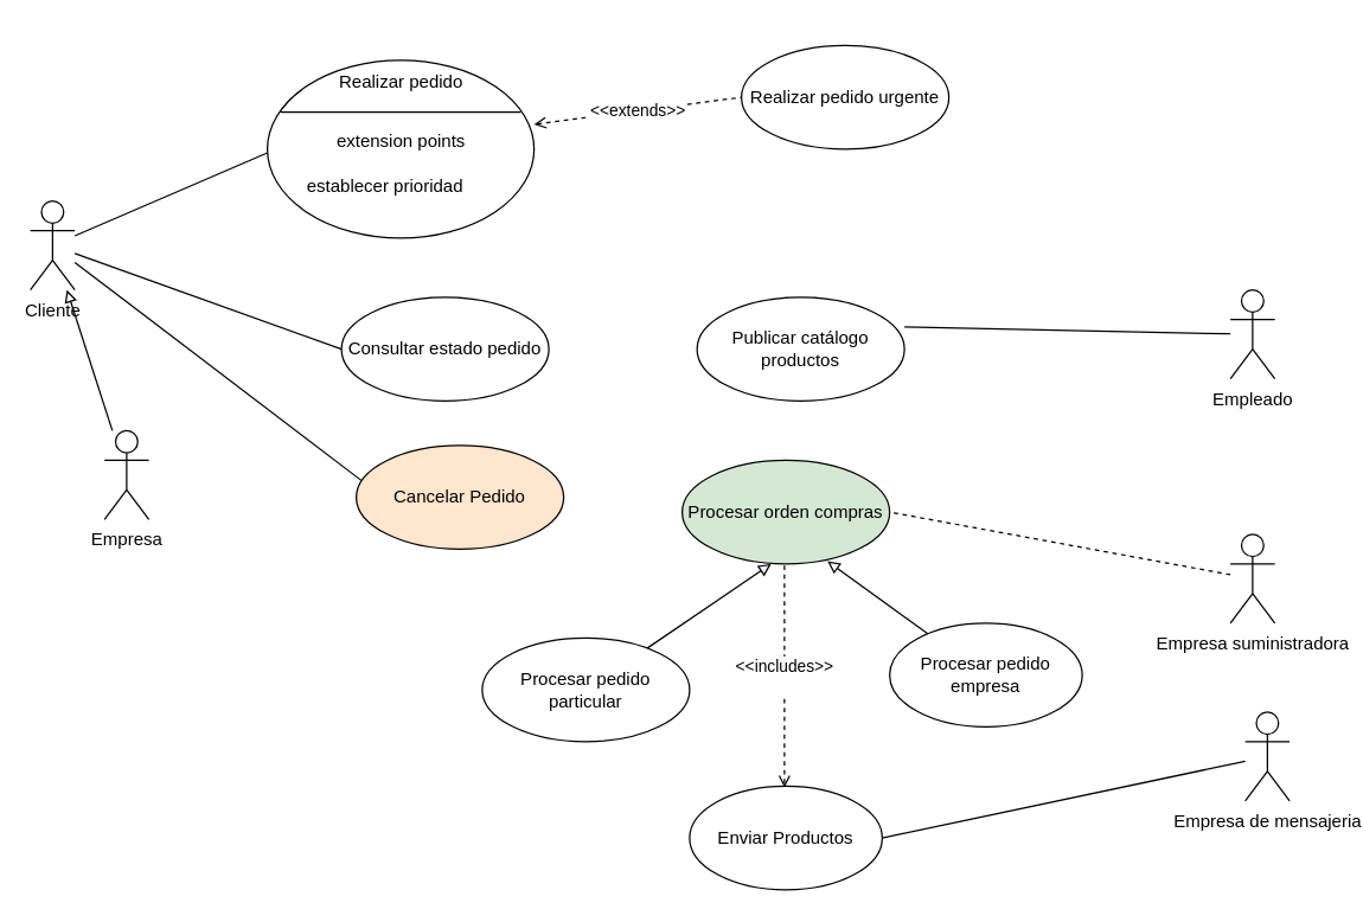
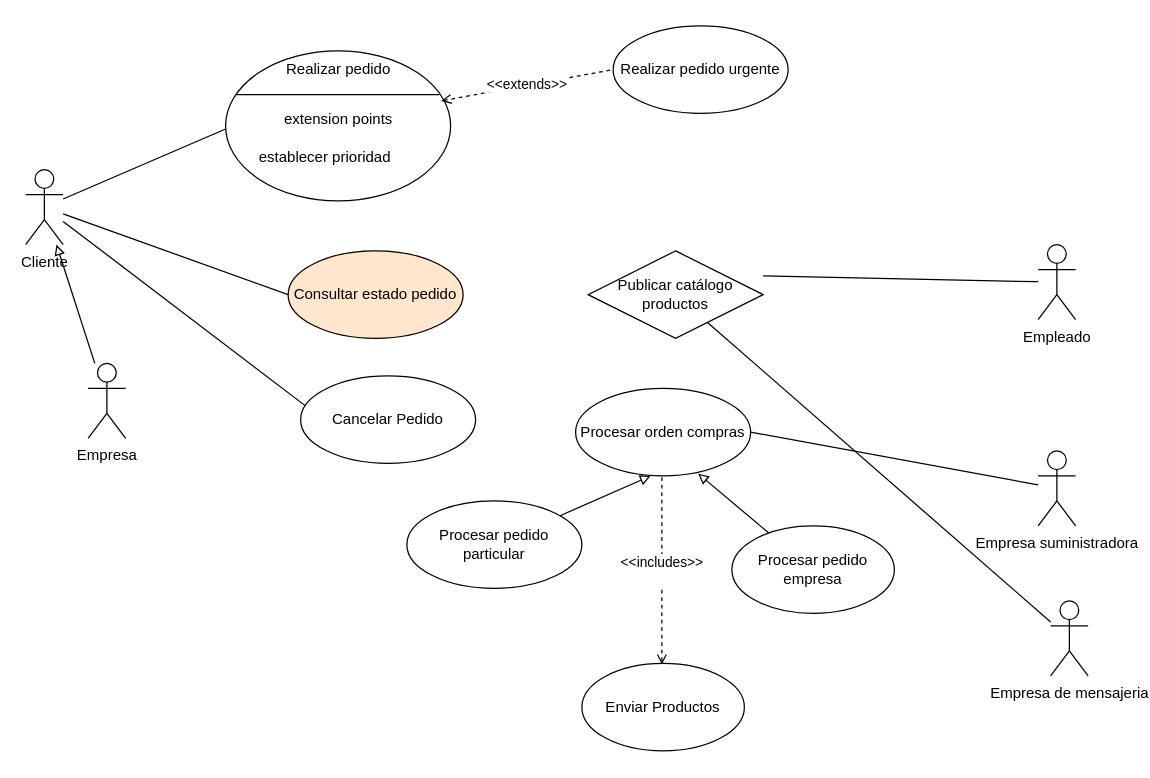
  <mxCell id="0" />
  <mxCell id="1" parent="0" />
  <mxCell id="2" style="edgeStyle=none;rounded=0;orthogonalLoop=1;jettySize=auto;html=1;entryX=0;entryY=0.75;entryDx=0;entryDy=0;endArrow=none;endFill=0;" edge="1" parent="1" source="5" target="13"><mxGeometry relative="1" as="geometry" /></mxCell>
  <mxCell id="3" style="edgeStyle=none;rounded=0;orthogonalLoop=1;jettySize=auto;html=1;entryX=0;entryY=0.5;entryDx=0;entryDy=0;endArrow=none;endFill=0;" edge="1" parent="1" source="5" target="8"><mxGeometry relative="1" as="geometry" /></mxCell>
  <mxCell id="4" style="edgeStyle=none;rounded=0;orthogonalLoop=1;jettySize=auto;html=1;entryX=0.026;entryY=0.34;entryDx=0;entryDy=0;entryPerimeter=0;endArrow=none;endFill=0;" edge="1" parent="1" source="5" target="9"><mxGeometry relative="1" as="geometry" /></mxCell>
  <mxCell id="5" value="Cliente" style="shape=umlActor;verticalLabelPosition=bottom;verticalAlign=top;html=1;" vertex="1" parent="1"><mxGeometry x="20" y="135" width="30" height="60" as="geometry" /></mxCell>
  <mxCell id="6" style="edgeStyle=none;rounded=0;orthogonalLoop=1;jettySize=auto;html=1;endArrow=block;endFill=0;" edge="1" parent="1" source="7" target="5"><mxGeometry relative="1" as="geometry" /></mxCell>
  <mxCell id="7" value="Empresa" style="shape=umlActor;verticalLabelPosition=bottom;verticalAlign=top;html=1;" vertex="1" parent="1"><mxGeometry x="70" y="290" width="30" height="60" as="geometry" /></mxCell>
- <mxCell id="8" value="Consultar estado pedido" style="ellipse;whiteSpace=wrap;html=1;" vertex="1" parent="1"><mxGeometry x="230" y="200" width="140" height="70" as="geometry" /></mxCell>
- <mxCell id="9" value="Cancelar Pedido" style="ellipse;whiteSpace=wrap;html=1;fillColor=#ffe6cc;" vertex="1" parent="1"><mxGeometry x="240" y="300" width="140" height="70" as="geometry" /></mxCell>
+ <mxCell id="8" value="Consultar estado pedido" style="ellipse;whiteSpace=wrap;html=1;fillColor=#ffe6cc;" vertex="1" parent="1"><mxGeometry x="230" y="200" width="140" height="70" as="geometry" /></mxCell>
+ <mxCell id="9" value="Cancelar Pedido" style="ellipse;whiteSpace=wrap;html=1;" vertex="1" parent="1"><mxGeometry x="240" y="300" width="140" height="70" as="geometry" /></mxCell>
  <mxCell id="10" value="" style="shape=ellipse;container=1;horizontal=1;horizontalStack=0;resizeParent=1;resizeParentMax=0;resizeLast=0;html=1;dashed=0;collapsible=0;" vertex="1" parent="1"><mxGeometry x="180" y="40" width="180" height="120" as="geometry" /></mxCell>
  <mxCell id="11" value="Realizar pedido" style="html=1;strokeColor=none;fillColor=none;align=center;verticalAlign=middle;rotatable=0;" vertex="1" parent="10"><mxGeometry width="180" height="30" as="geometry" /></mxCell>
  <mxCell id="12" value="" style="line;strokeWidth=1;fillColor=none;rotatable=0;labelPosition=right;points=[];portConstraint=eastwest;dashed=0;resizeWidth=1;" vertex="1" parent="10"><mxGeometry x="9" y="30" width="162" height="10" as="geometry" /></mxCell>
  <mxCell id="13" value="extension points" style="text;html=1;align=center;verticalAlign=middle;rotatable=0;" vertex="1" parent="10"><mxGeometry y="40" width="180" height="30" as="geometry" /></mxCell>
  <mxCell id="14" value="establecer prioridad" style="text;html=1;align=left;verticalAlign=middle;rotatable=0;spacingLeft=25;" vertex="1" parent="10"><mxGeometry y="70" width="180" height="30" as="geometry" /></mxCell>
- <mxCell id="15" value="Realizar pedido urgente" style="ellipse;whiteSpace=wrap;html=1;" vertex="1" parent="1"><mxGeometry x="500" y="30" width="140" height="70" as="geometry" /></mxCell>
+ <mxCell id="15" value="Realizar pedido urgente" style="ellipse;whiteSpace=wrap;html=1;" vertex="1" parent="1"><mxGeometry x="490" y="20" width="140" height="70" as="geometry" /></mxCell>
  <mxCell id="16" value="&amp;lt;&amp;lt;extends&lt;span style=&quot;color: rgba(0, 0, 0, 0); font-family: monospace; font-size: 0px; text-align: start; background-color: rgb(248, 249, 250);&quot;&gt;%3CmxGraphModel%3E%3Croot%3E%3CmxCell%20id%3D%220%22%2F%3E%3CmxCell%20id%3D%221%22%20parent%3D%220%22%2F%3E%3CmxCell%20id%3D%222%22%20value%3D%22%26lt%3B%26gt%3B%22%20style%3D%22edgeStyle%3Dnone%3Brounded%3D0%3BorthogonalLoop%3D1%3BjettySize%3Dauto%3Bhtml%3D1%3BentryX%3D1%3BentryY%3D0.75%3BentryDx%3D0%3BentryDy%3D0%3BendArrow%3Dopen%3BendFill%3D0%3Bdashed%3D1%3B%22%20edge%3D%221%22%20parent%3D%221%22%3E%3CmxGeometry%20relative%3D%221%22%20as%3D%22geometry%22%3E%3CmxPoint%20x%3D%22550.014%22%20y%3D%22100.7%22%20as%3D%22sourcePoint%22%2F%3E%3CmxPoint%20x%3D%22420%22%20y%3D%22102.5%22%20as%3D%22targetPoint%22%2F%3E%3C%2FmxGeometry%3E%3C%2FmxCell%3E%3C%2Froot%3E%3C%2FmxGraphModel%3E&lt;/span&gt;&amp;gt;&amp;gt;" style="edgeStyle=none;rounded=0;orthogonalLoop=1;jettySize=auto;html=1;entryX=0;entryY=0.5;entryDx=0;entryDy=0;dashed=1;endArrow=none;endFill=0;startArrow=open;startFill=0;" edge="1" parent="1" source="13" target="15"><mxGeometry relative="1" as="geometry" /></mxCell>
  <mxCell id="17" value="&lt;span style=&quot;color: rgba(0, 0, 0, 0); font-family: monospace; font-size: 0px; text-align: start; background-color: rgb(248, 249, 250);&quot;&gt;%3CmxGraphModel%3E%3Croot%3E%3CmxCell%20id%3D%220%22%2F%3E%3CmxCell%20id%3D%221%22%20parent%3D%220%22%2F%3E%3CmxCell%20id%3D%222%22%20value%3D%22%26lt%3B%26gt%3B%22%20style%3D%22edgeStyle%3Dnone%3Brounded%3D0%3BorthogonalLoop%3D1%3BjettySize%3Dauto%3Bhtml%3D1%3BentryX%3D1%3BentryY%3D0.75%3BentryDx%3D0%3BentryDy%3D0%3BendArrow%3Dopen%3BendFill%3D0%3Bdashed%3D1%3B%22%20edge%3D%221%22%20parent%3D%221%22%3E%3CmxGeometry%20relative%3D%221%22%20as%3D%22geometry%22%3E%3CmxPoint%20x%3D%22550.014%22%20y%3D%22100.7%22%20as%3D%22sourcePoint%22%2F%3E%3CmxPoint%20x%3D%22420%22%20y%3D%22102.5%22%20as%3D%22targetPoint%22%2F%3E%3C%2FmxGeometry%3E%3C%2FmxCell%3E%3C%2Froot%3E%3C%2FmxGraphModel%3ex&lt;/span&gt;" style="edgeLabel;html=1;align=center;verticalAlign=middle;resizable=0;points=[];" vertex="1" connectable="0" parent="16"><mxGeometry x="0.336" y="-2" relative="1" as="geometry"><mxPoint as="offset" /></mxGeometry></mxCell>
- <mxCell id="18" value="Publicar catálogo productos" style="ellipse;whiteSpace=wrap;html=1;" vertex="1" parent="1"><mxGeometry x="470" y="200" width="140" height="70" as="geometry" /></mxCell>
+ <mxCell id="18" value="Publicar catálogo productos" style="rhombus;whiteSpace=wrap;html=1;" vertex="1" parent="1"><mxGeometry x="470" y="200" width="140" height="70" as="geometry" /></mxCell>
  <mxCell id="19" value="&lt;span style=&quot;color: rgb(0, 0, 0); font-family: Helvetica; font-size: 11px; font-style: normal; font-variant-ligatures: normal; font-variant-caps: normal; font-weight: 400; letter-spacing: normal; orphans: 2; text-align: center; text-indent: 0px; text-transform: none; widows: 2; word-spacing: 0px; -webkit-text-stroke-width: 0px; background-color: rgb(255, 255, 255); text-decoration-thickness: initial; text-decoration-style: initial; text-decoration-color: initial; float: none; display: inline !important;&quot;&gt;&amp;lt;&amp;lt;includes&amp;gt;&amp;gt;&lt;br&gt;&lt;/span&gt;&lt;span style=&quot;font-style: normal; font-variant-ligatures: normal; font-variant-caps: normal; font-weight: 400; letter-spacing: normal; orphans: 2; text-indent: 0px; text-transform: none; widows: 2; word-spacing: 0px; -webkit-text-stroke-width: 0px; text-decoration-thickness: initial; text-decoration-style: initial; text-decoration-color: initial; color: rgba(0, 0, 0, 0); font-family: monospace; font-size: 0px; text-align: start; background-color: rgb(248, 249, 250);&quot;&gt;%3CmxGraphModel%3E%3Croot%3E%3CmxCell%20id%3D%220%22%2F%3E%3CmxCell%20id%3D%221%22%20parent%3D%220%22%2F%3E%3CmxCell%20id%3D%222%22%20value%3D%22%26lt%3B%26gt%3B%22%20style%3D%22edgeStyle%3Dnone%3Brounded%3D0%3BorthogonalLoop%3D1%3BjettySize%3Dauto%3Bhtml%3D1%3BentryX%3D1%3BentryY%3D0.75%3BentryDx%3D0%3BentryDy%3D0%3BendArrow%3Dopen%3BendFill%3D0%3Bdashed%3D1%3B%22%20edge%3D%221%22%20parent%3D%221%22%3E%3CmxGeometry%20relative%3D%221%22%20as%3D%22geometry%22%3E%3CmxPoint%20x%3D%22550.014%22%20y%3D%22100.7%22%20as%3D%22sourcePoint%22%2F%3E%3CmxPoint%20x%3D%22420%22%20y%3D%22102.5%22%20as%3D%22targetPoint%22%2F%3E%3C%2FmxGeometry%3E%3C%2FmxCell%3E%3C%2Froot%3E%3C%2FmxGraphModel%3&lt;/span&gt;" style="edgeStyle=none;rounded=0;orthogonalLoop=1;jettySize=auto;html=1;entryX=0.5;entryY=0;entryDx=0;entryDy=0;startArrow=none;startFill=0;endArrow=open;endFill=0;dashed=1;" edge="1" parent="1"><mxGeometry relative="1" as="geometry"><mxPoint x="529" y="381" as="sourcePoint" /><mxPoint x="529" y="531" as="targetPoint" /></mxGeometry></mxCell>
- <mxCell id="20" value="Procesar orden compras" style="ellipse;whiteSpace=wrap;html=1;fillColor=#d5e8d4;" vertex="1" parent="1"><mxGeometry x="460" y="310" width="140" height="70" as="geometry" /></mxCell>
+ <mxCell id="20" value="Procesar orden compras" style="ellipse;whiteSpace=wrap;html=1;" vertex="1" parent="1"><mxGeometry x="460" y="310" width="140" height="70" as="geometry" /></mxCell>
  <mxCell id="21" style="edgeStyle=none;rounded=0;orthogonalLoop=1;jettySize=auto;html=1;startArrow=none;startFill=0;endArrow=none;endFill=0;entryX=1;entryY=0.286;entryDx=0;entryDy=0;entryPerimeter=0;" edge="1" parent="1" source="23" target="18"><mxGeometry relative="1" as="geometry" /></mxCell>
  <mxCell id="22" style="edgeStyle=none;rounded=0;orthogonalLoop=1;jettySize=auto;html=1;entryX=0.991;entryY=0.357;entryDx=0;entryDy=0;entryPerimeter=0;startArrow=none;startFill=0;endArrow=none;endFill=0;strokeColor=none;dashed=1;" edge="1" parent="1" source="23" target="20"><mxGeometry relative="1" as="geometry" /></mxCell>
  <mxCell id="23" value="Empleado" style="shape=umlActor;verticalLabelPosition=bottom;verticalAlign=top;html=1;" vertex="1" parent="1"><mxGeometry x="830" y="195" width="30" height="60" as="geometry" /></mxCell>
  <mxCell id="24" style="edgeStyle=none;rounded=0;orthogonalLoop=1;jettySize=auto;html=1;startArrow=none;startFill=0;endArrow=block;endFill=0;" edge="1" parent="1" source="25"><mxGeometry relative="1" as="geometry"><mxPoint x="520" y="380" as="targetPoint" /></mxGeometry></mxCell>
- <mxCell id="25" value="Procesar pedido particular" style="ellipse;whiteSpace=wrap;html=1;" vertex="1" parent="1"><mxGeometry x="325" y="430" width="140" height="70" as="geometry" /></mxCell>
+ <mxCell id="25" value="Procesar pedido particular" style="ellipse;whiteSpace=wrap;html=1;" vertex="1" parent="1"><mxGeometry x="325" y="400" width="140" height="70" as="geometry" /></mxCell>
  <mxCell id="26" style="edgeStyle=none;rounded=0;orthogonalLoop=1;jettySize=auto;html=1;entryX=0.7;entryY=0.974;entryDx=0;entryDy=0;entryPerimeter=0;startArrow=none;startFill=0;endArrow=block;endFill=0;" edge="1" parent="1" source="27" target="20"><mxGeometry relative="1" as="geometry" /></mxCell>
- <mxCell id="27" value="Procesar pedido empresa" style="ellipse;whiteSpace=wrap;html=1;" vertex="1" parent="1"><mxGeometry x="600" y="420" width="130" height="70" as="geometry" /></mxCell>
+ <mxCell id="27" value="Procesar pedido empresa" style="ellipse;whiteSpace=wrap;html=1;" vertex="1" parent="1"><mxGeometry x="585" y="420" width="130" height="70" as="geometry" /></mxCell>
  <mxCell id="28" value="Enviar Productos" style="ellipse;whiteSpace=wrap;html=1;" vertex="1" parent="1"><mxGeometry x="465" y="530" width="130" height="70" as="geometry" /></mxCell>
- <mxCell id="29" style="edgeStyle=none;rounded=0;orthogonalLoop=1;jettySize=auto;html=1;entryX=1;entryY=0.5;entryDx=0;entryDy=0;startArrow=none;startFill=0;endArrow=none;endFill=0;dashed=1;" edge="1" parent="1" source="30" target="20"><mxGeometry relative="1" as="geometry" /></mxCell>
+ <mxCell id="29" style="edgeStyle=none;rounded=0;orthogonalLoop=1;jettySize=auto;html=1;entryX=1;entryY=0.5;entryDx=0;entryDy=0;startArrow=none;startFill=0;endArrow=none;endFill=0;" edge="1" parent="1" source="30" target="20"><mxGeometry relative="1" as="geometry" /></mxCell>
  <mxCell id="30" value="Empresa suministradora" style="shape=umlActor;verticalLabelPosition=bottom;verticalAlign=top;html=1;" vertex="1" parent="1"><mxGeometry x="830" y="360" width="30" height="60" as="geometry" /></mxCell>
- <mxCell id="31" style="edgeStyle=none;rounded=0;orthogonalLoop=1;jettySize=auto;html=1;entryX=1;entryY=0.5;entryDx=0;entryDy=0;startArrow=none;startFill=0;endArrow=none;endFill=0;" edge="1" parent="1" source="32" target="28"><mxGeometry relative="1" as="geometry" /></mxCell>
+ <mxCell id="31" style="edgeStyle=none;rounded=0;orthogonalLoop=1;jettySize=auto;html=1;startArrow=none;startFill=0;endArrow=none;endFill=0;" edge="1" parent="1" source="32" target="18"><mxGeometry relative="1" as="geometry" /></mxCell>
  <mxCell id="32" value="Empresa de mensajeria" style="shape=umlActor;verticalLabelPosition=bottom;verticalAlign=top;html=1;" vertex="1" parent="1"><mxGeometry x="840" y="480" width="30" height="60" as="geometry" /></mxCell>
